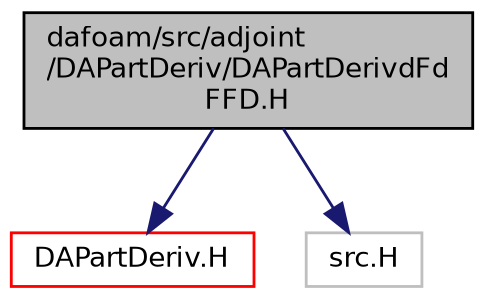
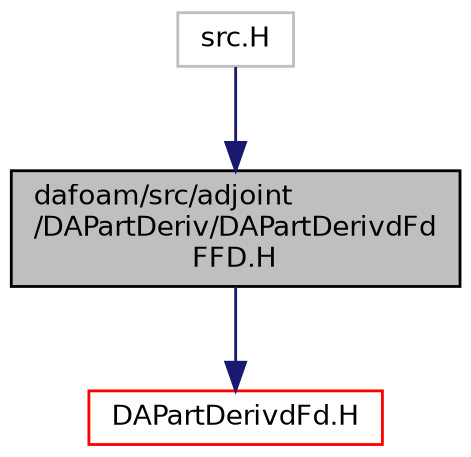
  digraph {
    node [fontname=Helvetica fontsize=10 shape=record]
    edge [color=midnightblue fontname=Helvetica fontsize=10 labelfontname=Helvetica labelfontsize=10 style=solid]
    n1 [color=black fillcolor=grey75 fontcolor=black height=0.2 label="dafoam/src/adjoint\l/DAPartDeriv/DAPartDerivdFd\lFFD.H" style=filled width=0.4]
-   n2 [color=red height=0.2 label="DAPartDeriv.H" width=0.4]
+   n2 [color=red height=0.2 label="DAPartDerivdFd.H" width=0.4]
    n3 [color=grey75 height=0.2 label="src.H" width=0.4]
    n1 -> n2
-   n1 -> n3
+   n3 -> n1
  }
